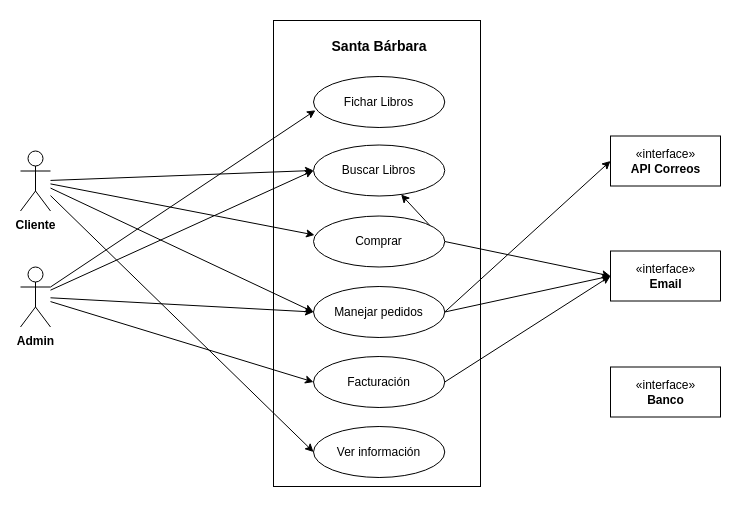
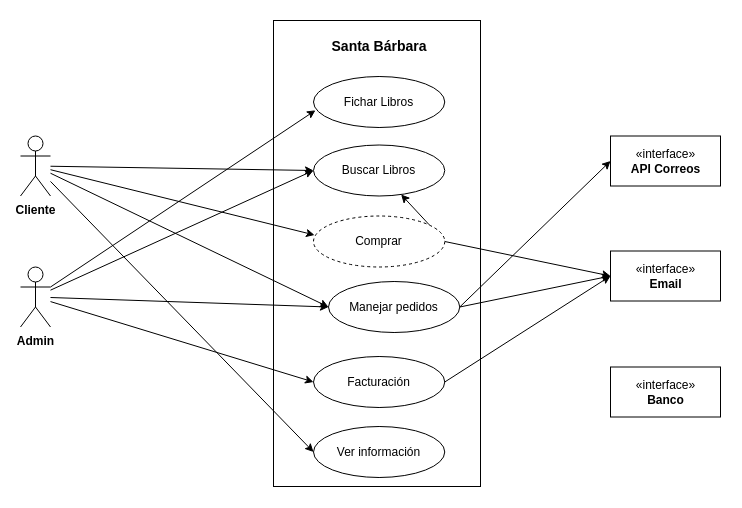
  <mxCell id="0" />
  <mxCell id="1" parent="0" />
  <mxCell id="2" value="" style="rounded=0;whiteSpace=wrap;html=1;" vertex="1" parent="1"><mxGeometry x="273" y="20" width="207" height="466" as="geometry" /></mxCell>
  <mxCell id="3" style="edgeStyle=none;rounded=0;orthogonalLoop=1;jettySize=auto;html=1;entryX=0.008;entryY=0.373;entryDx=0;entryDy=0;entryPerimeter=0;" edge="1" parent="1" source="5" target="15"><mxGeometry relative="1" as="geometry" /></mxCell>
  <mxCell id="4" style="edgeStyle=none;rounded=0;orthogonalLoop=1;jettySize=auto;html=1;entryX=0;entryY=0.5;entryDx=0;entryDy=0;" edge="1" parent="1" source="5" target="12"><mxGeometry relative="1" as="geometry"><mxPoint x="117" y="116" as="sourcePoint" /></mxGeometry></mxCell>
- <mxCell id="5" value="Cliente" style="shape=umlActor;verticalLabelPosition=bottom;labelBackgroundColor=#ffffff;verticalAlign=top;html=1;outlineConnect=0;fontStyle=1" vertex="1" parent="1"><mxGeometry x="20" y="150.5" width="30" height="60" as="geometry" /></mxCell>
+ <mxCell id="5" value="Cliente" style="shape=umlActor;verticalLabelPosition=bottom;labelBackgroundColor=#ffffff;verticalAlign=top;html=1;outlineConnect=0;fontStyle=1" vertex="1" parent="1"><mxGeometry x="20" y="135.5" width="30" height="60" as="geometry" /></mxCell>
  <mxCell id="6" style="rounded=0;orthogonalLoop=1;jettySize=auto;html=1;entryX=0;entryY=0.5;entryDx=0;entryDy=0;" edge="1" parent="1" source="10" target="12"><mxGeometry relative="1" as="geometry" /></mxCell>
  <mxCell id="7" style="edgeStyle=none;rounded=0;orthogonalLoop=1;jettySize=auto;html=1;entryX=0;entryY=0.5;entryDx=0;entryDy=0;" edge="1" parent="1" source="10" target="21"><mxGeometry relative="1" as="geometry" /></mxCell>
  <mxCell id="8" style="edgeStyle=none;rounded=0;orthogonalLoop=1;jettySize=auto;html=1;entryX=0.015;entryY=0.663;entryDx=0;entryDy=0;entryPerimeter=0;" edge="1" parent="1" source="10" target="11"><mxGeometry relative="1" as="geometry" /></mxCell>
  <mxCell id="9" style="edgeStyle=none;rounded=0;orthogonalLoop=1;jettySize=auto;html=1;entryX=0;entryY=0.5;entryDx=0;entryDy=0;" edge="1" parent="1" source="10" target="18"><mxGeometry relative="1" as="geometry" /></mxCell>
  <mxCell id="10" value="Admin" style="shape=umlActor;verticalLabelPosition=bottom;labelBackgroundColor=#ffffff;verticalAlign=top;html=1;outlineConnect=0;fontStyle=1" vertex="1" parent="1"><mxGeometry x="20" y="266.5" width="30" height="60" as="geometry" /></mxCell>
  <mxCell id="11" value="Fichar Libros" style="ellipse;whiteSpace=wrap;html=1;" vertex="1" parent="1"><mxGeometry x="313" y="76" width="131.25" height="51" as="geometry" /></mxCell>
  <mxCell id="12" value="Buscar Libros" style="ellipse;whiteSpace=wrap;html=1;" vertex="1" parent="1"><mxGeometry x="313" y="144.5" width="131.25" height="51" as="geometry" /></mxCell>
  <mxCell id="13" style="edgeStyle=none;rounded=0;orthogonalLoop=1;jettySize=auto;html=1;exitX=1;exitY=0.5;exitDx=0;exitDy=0;" edge="1" parent="1" source="15" target="12"><mxGeometry relative="1" as="geometry" /></mxCell>
  <mxCell id="14" style="edgeStyle=none;rounded=0;orthogonalLoop=1;jettySize=auto;html=1;exitX=1;exitY=0.5;exitDx=0;exitDy=0;entryX=0;entryY=0.5;entryDx=0;entryDy=0;" edge="1" parent="1" source="15" target="26"><mxGeometry relative="1" as="geometry" /></mxCell>
- <mxCell id="15" value="Comprar" style="ellipse;whiteSpace=wrap;html=1;" vertex="1" parent="1"><mxGeometry x="313" y="215.5" width="131.25" height="51" as="geometry" /></mxCell>
+ <mxCell id="15" value="Comprar" style="ellipse;whiteSpace=wrap;html=1;dashed=1;" vertex="1" parent="1"><mxGeometry x="313" y="215.5" width="131.25" height="51" as="geometry" /></mxCell>
  <mxCell id="16" value="Santa Bárbara" style="text;html=1;strokeColor=none;fillColor=none;align=center;verticalAlign=middle;whiteSpace=wrap;rounded=0;fontStyle=1;fontSize=14;" vertex="1" parent="1"><mxGeometry x="318.63" y="36" width="120" height="20" as="geometry" /></mxCell>
  <mxCell id="17" style="edgeStyle=none;rounded=0;orthogonalLoop=1;jettySize=auto;html=1;exitX=1;exitY=0.5;exitDx=0;exitDy=0;entryX=0;entryY=0.5;entryDx=0;entryDy=0;" edge="1" parent="1" source="18" target="26"><mxGeometry relative="1" as="geometry" /></mxCell>
  <mxCell id="18" value="Facturación" style="ellipse;whiteSpace=wrap;html=1;" vertex="1" parent="1"><mxGeometry x="313.01" y="356" width="131.25" height="51" as="geometry" /></mxCell>
  <mxCell id="19" style="edgeStyle=none;rounded=0;orthogonalLoop=1;jettySize=auto;html=1;exitX=1;exitY=0.5;exitDx=0;exitDy=0;entryX=0;entryY=0.5;entryDx=0;entryDy=0;" edge="1" parent="1" source="21" target="26"><mxGeometry relative="1" as="geometry" /></mxCell>
  <mxCell id="20" style="edgeStyle=none;rounded=0;orthogonalLoop=1;jettySize=auto;html=1;exitX=1;exitY=0.5;exitDx=0;exitDy=0;entryX=0;entryY=0.5;entryDx=0;entryDy=0;" edge="1" parent="1" source="21" target="25"><mxGeometry relative="1" as="geometry" /></mxCell>
- <mxCell id="21" value="Manejar pedidos" style="ellipse;whiteSpace=wrap;html=1;" vertex="1" parent="1"><mxGeometry x="313" y="286" width="131.25" height="51" as="geometry" /></mxCell>
+ <mxCell id="21" value="Manejar pedidos" style="ellipse;whiteSpace=wrap;html=1;" vertex="1" parent="1"><mxGeometry x="328" y="281" width="131.25" height="51" as="geometry" /></mxCell>
  <mxCell id="22" value="Ver información" style="ellipse;whiteSpace=wrap;html=1;" vertex="1" parent="1"><mxGeometry x="313" y="426" width="131.25" height="51" as="geometry" /></mxCell>
  <mxCell id="23" style="edgeStyle=none;rounded=0;orthogonalLoop=1;jettySize=auto;html=1;entryX=0;entryY=0.5;entryDx=0;entryDy=0;" edge="1" parent="1" source="5" target="21"><mxGeometry relative="1" as="geometry"><mxPoint x="60" y="175.743" as="sourcePoint" /><mxPoint x="323" y="180" as="targetPoint" /></mxGeometry></mxCell>
  <mxCell id="24" style="edgeStyle=none;rounded=0;orthogonalLoop=1;jettySize=auto;html=1;entryX=0;entryY=0.5;entryDx=0;entryDy=0;" edge="1" parent="1" source="5" target="22"><mxGeometry relative="1" as="geometry"><mxPoint x="60" y="183.378" as="sourcePoint" /><mxPoint x="323" y="321.5" as="targetPoint" /></mxGeometry></mxCell>
  <mxCell id="25" value="«interface»&lt;br&gt;&lt;b&gt;API Correos&lt;/b&gt;" style="html=1;" vertex="1" parent="1"><mxGeometry x="610" y="135.5" width="110" height="50" as="geometry" /></mxCell>
  <mxCell id="26" value="«interface»&lt;br&gt;&lt;b&gt;Email&lt;br&gt;&lt;/b&gt;" style="html=1;" vertex="1" parent="1"><mxGeometry x="610" y="250.5" width="110" height="50" as="geometry" /></mxCell>
  <mxCell id="27" value="«interface»&lt;br&gt;&lt;b&gt;Banco&lt;br&gt;&lt;/b&gt;" style="html=1;" vertex="1" parent="1"><mxGeometry x="610" y="366.5" width="110" height="50" as="geometry" /></mxCell>
